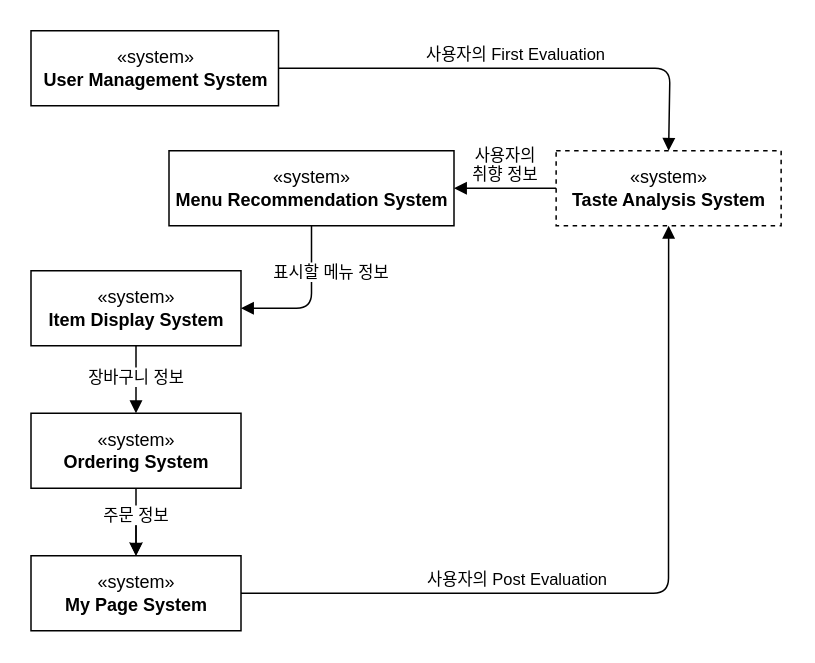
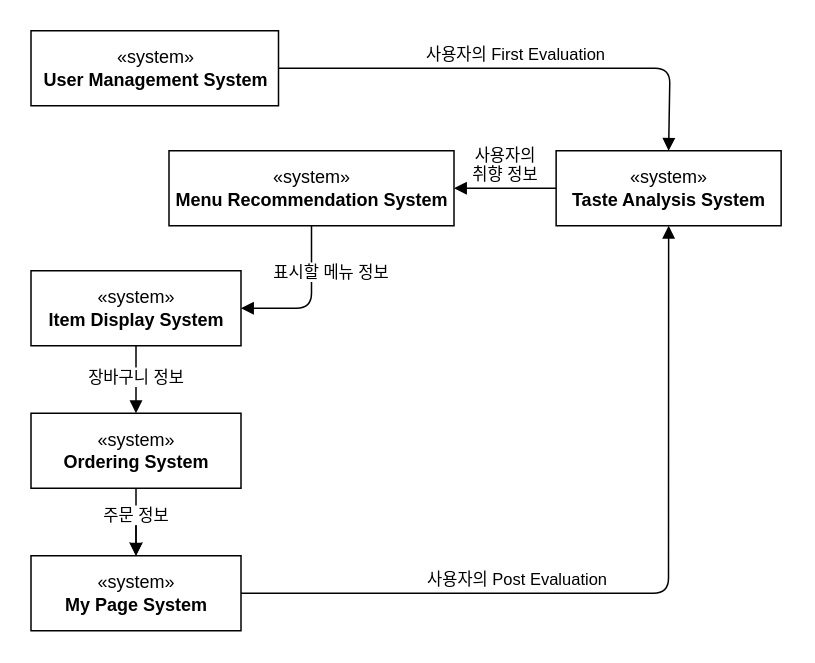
  <mxCell id="0" />
  <mxCell id="1" parent="0" />
- <mxCell id="2" value="«system»&lt;br&gt;&lt;b&gt;Taste Analysis System&lt;/b&gt;" style="html=1;dashed=1;" vertex="1" parent="1"><mxGeometry x="370.088" y="100" width="150" height="50" as="geometry" /></mxCell>
+ <mxCell id="2" value="«system»&lt;br&gt;&lt;b&gt;Taste Analysis System&lt;/b&gt;" style="html=1;" vertex="1" parent="1"><mxGeometry x="370.088" y="100" width="150" height="50" as="geometry" /></mxCell>
  <mxCell id="3" value="«system»&lt;br&gt;&lt;b&gt;Item Display System&lt;/b&gt;" style="html=1;" vertex="1" parent="1"><mxGeometry x="20" y="180" width="140" height="50" as="geometry" /></mxCell>
  <mxCell id="4" value="«system»&lt;br&gt;&lt;b&gt;Menu Recommendation System&lt;/b&gt;" style="html=1;" vertex="1" parent="1"><mxGeometry x="112" y="100" width="190" height="50" as="geometry" /></mxCell>
  <mxCell id="5" value="" style="edgeStyle=orthogonalEdgeStyle;rounded=0;orthogonalLoop=1;jettySize=auto;html=1;" edge="1" parent="1" source="6" target="7"><mxGeometry relative="1" as="geometry" /></mxCell>
  <mxCell id="6" value="«system»&lt;br&gt;&lt;b&gt;Ordering System&lt;/b&gt;" style="html=1;" vertex="1" parent="1"><mxGeometry x="20" y="275" width="140" height="50" as="geometry" /></mxCell>
  <mxCell id="7" value="«system»&lt;br&gt;&lt;b&gt;My Page System&lt;/b&gt;" style="html=1;" vertex="1" parent="1"><mxGeometry x="20" y="370" width="140" height="50" as="geometry" /></mxCell>
  <mxCell id="8" value="«system»&lt;br&gt;&lt;b&gt;User Management System&lt;/b&gt;" style="html=1;" vertex="1" parent="1"><mxGeometry x="20" y="20" width="165" height="50" as="geometry" /></mxCell>
  <mxCell id="9" value="사용자의 First Evaluation" style="html=1;verticalAlign=bottom;endArrow=block;exitX=1;exitY=0.5;exitDx=0;exitDy=0;entryX=0.5;entryY=0;entryDx=0;entryDy=0;" edge="1" parent="1" source="8" target="2"><mxGeometry width="80" relative="1" as="geometry"><mxPoint x="370" y="-90" as="sourcePoint" /><mxPoint x="450" y="-90" as="targetPoint" /><Array as="points"><mxPoint x="446" y="45" /></Array></mxGeometry></mxCell>
  <mxCell id="10" value="사용자의 Post Evaluation" style="html=1;verticalAlign=bottom;endArrow=block;exitX=1;exitY=0.5;exitDx=0;exitDy=0;entryX=0.5;entryY=1;entryDx=0;entryDy=0;" edge="1" parent="1" source="7" target="2"><mxGeometry x="-0.305" width="80" relative="1" as="geometry"><mxPoint x="255" y="420" as="sourcePoint" /><mxPoint x="335" y="420" as="targetPoint" /><Array as="points"><mxPoint x="445" y="395" /></Array><mxPoint as="offset" /></mxGeometry></mxCell>
  <mxCell id="11" value="사용자의&lt;br&gt;취향 정보" style="html=1;verticalAlign=bottom;endArrow=block;exitX=0;exitY=0.5;exitDx=0;exitDy=0;entryX=1;entryY=0.5;entryDx=0;entryDy=0;" edge="1" parent="1" source="2" target="4"><mxGeometry width="80" relative="1" as="geometry"><mxPoint x="350" y="70" as="sourcePoint" /><mxPoint x="430" y="70" as="targetPoint" /></mxGeometry></mxCell>
  <mxCell id="12" value="표시할 메뉴 정보" style="html=1;verticalAlign=bottom;endArrow=block;exitX=0.5;exitY=1;exitDx=0;exitDy=0;entryX=1;entryY=0.5;entryDx=0;entryDy=0;" edge="1" parent="1" source="4" target="3"><mxGeometry x="-0.221" y="13" width="80" relative="1" as="geometry"><mxPoint x="270" y="200" as="sourcePoint" /><mxPoint x="350" y="200" as="targetPoint" /><Array as="points"><mxPoint x="207" y="205" /></Array><mxPoint as="offset" /></mxGeometry></mxCell>
  <mxCell id="13" value="장바구니 정보" style="html=1;verticalAlign=bottom;endArrow=block;exitX=0.5;exitY=1;exitDx=0;exitDy=0;entryX=0.5;entryY=0;entryDx=0;entryDy=0;" edge="1" parent="1" source="3" target="6"><mxGeometry x="0.336" width="80" relative="1" as="geometry"><mxPoint x="280" y="270" as="sourcePoint" /><mxPoint x="360" y="270" as="targetPoint" /><mxPoint as="offset" /></mxGeometry></mxCell>
  <mxCell id="14" value="주문 정보" style="html=1;verticalAlign=bottom;endArrow=block;entryX=0.5;entryY=0;entryDx=0;entryDy=0;" edge="1" parent="1" target="7"><mxGeometry x="-0.769" width="80" relative="1" as="geometry"><mxPoint x="90" y="350" as="sourcePoint" /><mxPoint x="270" y="360" as="targetPoint" /><mxPoint as="offset" /></mxGeometry></mxCell>
